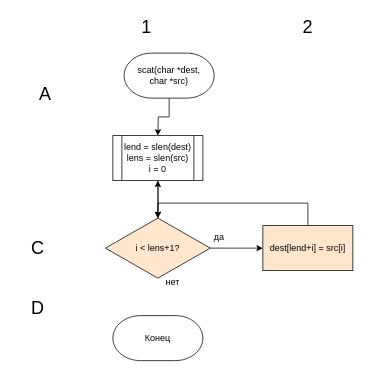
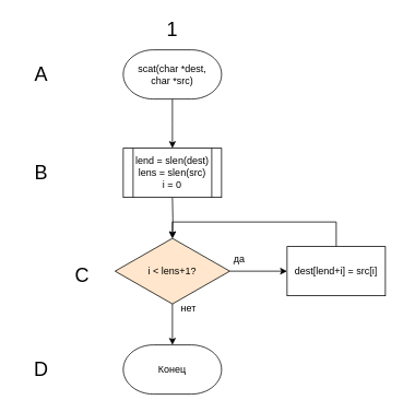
  <mxCell id="0" />
  <mxCell id="1" parent="0" />
  <mxCell id="2" value="" style="edgeStyle=orthogonalEdgeStyle;rounded=0;orthogonalLoop=1;jettySize=auto;html=1;" parent="1" source="3" edge="1"><mxGeometry relative="1" as="geometry"><mxPoint x="210" y="180" as="targetPoint" /></mxGeometry></mxCell>
- <mxCell id="3" value="scat(char *dest,&lt;br&gt;char *src)" style="strokeWidth=1;html=1;shape=mxgraph.flowchart.terminator;whiteSpace=wrap;" parent="1" vertex="1"><mxGeometry x="165" y="70" width="120" height="60" as="geometry" /></mxCell>
+ <mxCell id="3" value="scat(char *dest,&lt;br&gt;char *src)" style="strokeWidth=1;html=1;shape=mxgraph.flowchart.terminator;whiteSpace=wrap;" parent="1" vertex="1"><mxGeometry x="150" y="60" width="120" height="60" as="geometry" /></mxCell>
  <mxCell id="4" value="" style="edgeStyle=orthogonalEdgeStyle;rounded=0;orthogonalLoop=1;jettySize=auto;html=1;" parent="1" target="6" edge="1"><mxGeometry relative="1" as="geometry"><mxPoint x="210" y="240" as="sourcePoint" /></mxGeometry></mxCell>
  <mxCell id="5" style="edgeStyle=orthogonalEdgeStyle;rounded=0;orthogonalLoop=1;jettySize=auto;html=1;" parent="1" source="6" target="16" edge="1"><mxGeometry relative="1" as="geometry" /></mxCell>
  <mxCell id="6" value="i &amp;lt; lens+1?" style="rhombus;whiteSpace=wrap;html=1;fillColor=#ffe6cc;" parent="1" vertex="1"><mxGeometry x="140" y="290" width="140" height="80" as="geometry" /></mxCell>
  <mxCell id="7" value="да" style="text;html=1;strokeColor=none;fillColor=none;align=center;verticalAlign=middle;whiteSpace=wrap;rounded=0;" parent="1" vertex="1"><mxGeometry x="262" y="300" width="60" height="30" as="geometry" /></mxCell>
  <mxCell id="8" value="нет" style="text;html=1;strokeColor=none;fillColor=none;align=center;verticalAlign=middle;whiteSpace=wrap;rounded=0;" parent="1" vertex="1"><mxGeometry x="200" y="360" width="60" height="30" as="geometry" /></mxCell>
- <mxCell id="9" value="&lt;font style=&quot;font-size: 24px;&quot;&gt;1&lt;/font&gt;" style="text;html=1;strokeColor=none;fillColor=none;align=center;verticalAlign=middle;whiteSpace=wrap;rounded=0;" parent="1" vertex="1"><mxGeometry x="165" y="20" width="60" height="30" as="geometry" /></mxCell>
- <mxCell id="10" value="&lt;font style=&quot;font-size: 24px;&quot;&gt;2&lt;/font&gt;" style="text;html=1;strokeColor=none;fillColor=none;align=center;verticalAlign=middle;whiteSpace=wrap;rounded=0;" parent="1" vertex="1"><mxGeometry x="380" y="20" width="60" height="30" as="geometry" /></mxCell>
- <mxCell id="11" value="&lt;font style=&quot;font-size: 24px;&quot;&gt;A&lt;/font&gt;" style="text;html=1;strokeColor=none;fillColor=none;align=center;verticalAlign=middle;whiteSpace=wrap;rounded=0;" parent="1" vertex="1"><mxGeometry x="30" y="110" width="60" height="30" as="geometry" /></mxCell>
- <mxCell id="13" value="&lt;font style=&quot;font-size: 24px;&quot;&gt;C&lt;/font&gt;" style="text;html=1;strokeColor=none;fillColor=none;align=center;verticalAlign=middle;whiteSpace=wrap;rounded=0;" parent="1" vertex="1"><mxGeometry x="20" y="315" width="60" height="30" as="geometry" /></mxCell>
- <mxCell id="14" value="&lt;font style=&quot;font-size: 24px;&quot;&gt;D&lt;/font&gt;" style="text;html=1;strokeColor=none;fillColor=none;align=center;verticalAlign=middle;whiteSpace=wrap;rounded=0;" parent="1" vertex="1"><mxGeometry x="20" y="395" width="60" height="30" as="geometry" /></mxCell>
+ <mxCell id="9" value="&lt;font style=&quot;font-size: 24px;&quot;&gt;1&lt;/font&gt;" style="text;html=1;strokeColor=none;fillColor=none;align=center;verticalAlign=middle;whiteSpace=wrap;rounded=0;" parent="1" vertex="1"><mxGeometry x="180" y="20" width="60" height="30" as="geometry" /></mxCell>
+ <mxCell id="11" value="&lt;font style=&quot;font-size: 24px;&quot;&gt;A&lt;/font&gt;" style="text;html=1;strokeColor=none;fillColor=none;align=center;verticalAlign=middle;whiteSpace=wrap;rounded=0;" parent="1" vertex="1"><mxGeometry x="20" y="75" width="60" height="30" as="geometry" /></mxCell>
+ <mxCell id="12" value="&lt;font style=&quot;font-size: 24px;&quot;&gt;B&lt;/font&gt;" style="text;html=1;strokeColor=none;fillColor=none;align=center;verticalAlign=middle;whiteSpace=wrap;rounded=0;" parent="1" vertex="1"><mxGeometry x="20" y="195" width="60" height="30" as="geometry" /></mxCell>
+ <mxCell id="13" value="&lt;font style=&quot;font-size: 24px;&quot;&gt;C&lt;/font&gt;" style="text;html=1;strokeColor=none;fillColor=none;align=center;verticalAlign=middle;whiteSpace=wrap;rounded=0;" parent="1" vertex="1"><mxGeometry x="70" y="320" width="60" height="30" as="geometry" /></mxCell>
+ <mxCell id="14" value="&lt;font style=&quot;font-size: 24px;&quot;&gt;D&lt;/font&gt;" style="text;html=1;strokeColor=none;fillColor=none;align=center;verticalAlign=middle;whiteSpace=wrap;rounded=0;" parent="1" vertex="1"><mxGeometry x="20" y="435" width="60" height="30" as="geometry" /></mxCell>
  <mxCell id="15" style="edgeStyle=orthogonalEdgeStyle;rounded=0;orthogonalLoop=1;jettySize=auto;html=1;" parent="1" source="16" target="6" edge="1"><mxGeometry relative="1" as="geometry"><Array as="points"><mxPoint x="410" y="270" /><mxPoint x="210" y="270" /></Array></mxGeometry></mxCell>
- <mxCell id="16" value="dest[lend+i] = src[i]" style="rounded=0;whiteSpace=wrap;html=1;fillColor=#ffe6cc;" parent="1" vertex="1"><mxGeometry x="350" y="300" width="120" height="60" as="geometry" /></mxCell>
+ <mxCell id="16" value="dest[lend+i] = src[i]" style="rounded=0;whiteSpace=wrap;html=1;" parent="1" vertex="1"><mxGeometry x="350" y="300" width="120" height="60" as="geometry" /></mxCell>
  <mxCell id="17" value="Конец" style="strokeWidth=1;html=1;shape=mxgraph.flowchart.terminator;whiteSpace=wrap;" parent="1" vertex="1"><mxGeometry x="150" y="420" width="120" height="60" as="geometry" /></mxCell>
- <mxCell id="18" style="edgeStyle=orthogonalEdgeStyle;rounded=0;orthogonalLoop=1;jettySize=auto;html=1;" parent="1" source="6" target="19" edge="1"><mxGeometry relative="1" as="geometry" /></mxCell>
+ <mxCell id="18" style="edgeStyle=orthogonalEdgeStyle;rounded=0;orthogonalLoop=1;jettySize=auto;html=1;entryX=0.5;entryY=0;entryDx=0;entryDy=0;entryPerimeter=0;" parent="1" source="6" target="17" edge="1"><mxGeometry relative="1" as="geometry" /></mxCell>
  <mxCell id="19" value="lend = slen(dest)&lt;br style=&quot;border-color: var(--border-color);&quot;&gt;lens = slen(src)&lt;br style=&quot;border-color: var(--border-color);&quot;&gt;i = 0" style="shape=process;whiteSpace=wrap;html=1;backgroundOutline=1;" vertex="1" parent="1"><mxGeometry x="150" y="180" width="120" height="60" as="geometry" /></mxCell>
